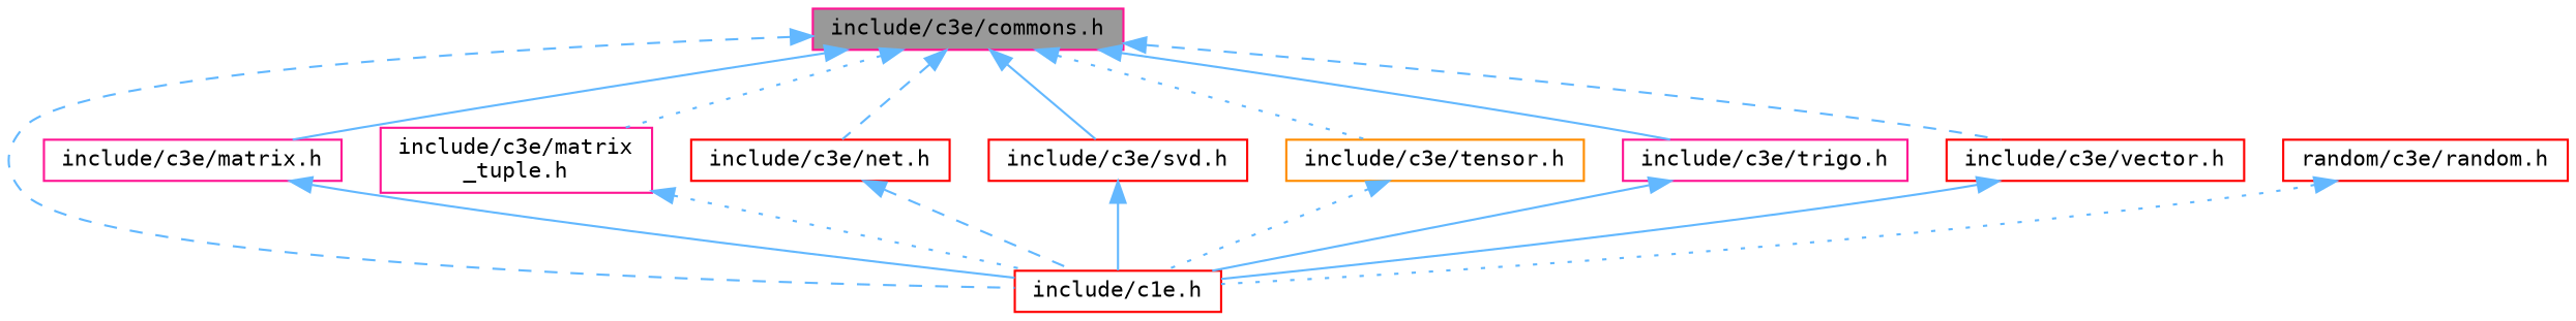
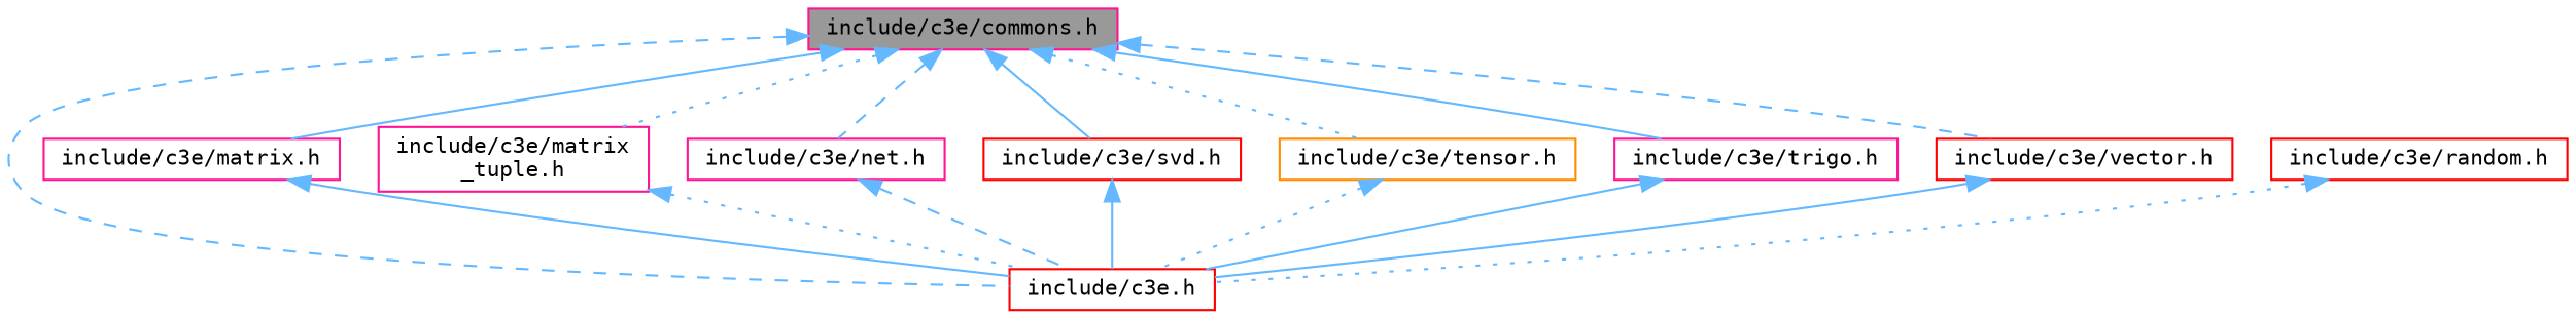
  digraph {
    fontname="DejaVu Sans Mono"
    node [color=red fillcolor=white fontname="DejaVu Sans Mono" fontsize=10 shape=box style=filled]
    edge [color=steelblue1 dir=back fontname="DejaVu Sans Mono" fontsize=10 labelfontname=Helvetica labelfontsize=10 style=solid]
    n1 [color=deeppink fillcolor=grey60 fontcolor=black height=0.2 label="include/c3e/commons.h" width=0.4]
-   n2 [height=0.2 label="include/c1e.h" width=0.4]
+   n2 [height=0.2 label="include/c3e.h" width=0.4]
    n3 [color=deeppink height=0.2 label="include/c3e/matrix.h" width=0.4]
    n4 [color=deeppink height=0.2 label="include/c3e/matrix\l_tuple.h" width=0.4]
-   n5 [height=0.2 label="include/c3e/net.h" width=0.4]
+   n5 [color=deeppink height=0.2 label="include/c3e/net.h" width=0.4]
    n6 [height=0.2 label="include/c3e/svd.h" width=0.4]
    n7 [color=darkorange height=0.2 label="include/c3e/tensor.h" width=0.4]
    n8 [color=deeppink height=0.2 label="include/c3e/trigo.h" width=0.4]
    n9 [height=0.2 label="include/c3e/vector.h" width=0.4]
-   n10 [height=0.2 label="random/c3e/random.h" width=0.4]
+   n10 [height=0.2 label="include/c3e/random.h" width=0.4]
    n1 -> n2 [style=dashed]
    n1 -> n3
    n1 -> n4 [style=dotted]
    n1 -> n5 [style=dashed]
    n1 -> n6
    n1 -> n7 [style=dotted]
    n1 -> n8
    n1 -> n9 [style=dashed]
    n3 -> n2
    n4 -> n2 [style=dotted]
    n5 -> n2 [style=dashed]
    n6 -> n2
    n7 -> n2 [style=dotted]
    n8 -> n2
    n9 -> n2
    n10 -> n2 [style=dotted]
  }
